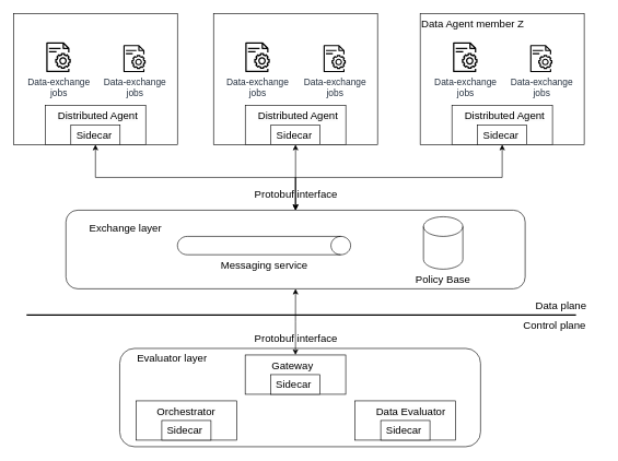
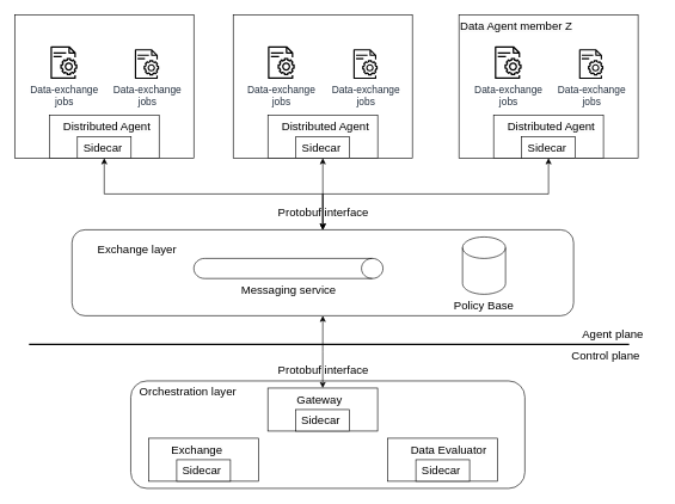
  <mxCell id="0" />
  <mxCell id="1" parent="0" />
  <mxCell id="2" value="" style="group" vertex="1" connectable="0" parent="1"><mxGeometry x="182" y="531" width="550" height="150" as="geometry" /></mxCell>
  <mxCell id="3" value="" style="rounded=1;whiteSpace=wrap;html=1;" vertex="1" parent="2"><mxGeometry width="550" height="150" as="geometry" /></mxCell>
- <mxCell id="4" value="&lt;font style=&quot;font-size: 16px;&quot;&gt;Evaluator layer&lt;/font&gt;" style="text;html=1;strokeColor=none;fillColor=none;align=center;verticalAlign=middle;whiteSpace=wrap;rounded=0;" vertex="1" parent="2"><mxGeometry width="160" height="30" as="geometry" /></mxCell>
+ <mxCell id="4" value="&lt;font style=&quot;font-size: 16px;&quot;&gt;Orchestration layer&lt;/font&gt;" style="text;html=1;strokeColor=none;fillColor=none;align=center;verticalAlign=middle;whiteSpace=wrap;rounded=0;" vertex="1" parent="2"><mxGeometry width="160" height="30" as="geometry" /></mxCell>
  <mxCell id="5" value="" style="rounded=0;whiteSpace=wrap;html=1;" vertex="1" parent="2"><mxGeometry x="191.25" y="10" width="153.24" height="60" as="geometry" /></mxCell>
  <mxCell id="6" value="&lt;font style=&quot;font-size: 16px;&quot;&gt;Sidecar&amp;nbsp;&lt;/font&gt;" style="rounded=0;whiteSpace=wrap;html=1;" vertex="1" parent="2"><mxGeometry x="230.37" y="40" width="75" height="30" as="geometry" /></mxCell>
  <mxCell id="7" value="&lt;span style=&quot;color: rgb(0, 0, 0); font-family: Helvetica; font-style: normal; font-variant-ligatures: normal; font-variant-caps: normal; font-weight: 400; letter-spacing: normal; orphans: 2; text-align: center; text-indent: 0px; text-transform: none; widows: 2; word-spacing: 0px; -webkit-text-stroke-width: 0px; background-color: rgb(251, 251, 251); text-decoration-thickness: initial; text-decoration-style: initial; text-decoration-color: initial; float: none; display: inline !important;&quot;&gt;&lt;font style=&quot;font-size: 16px;&quot;&gt;Gateway&lt;/font&gt;&lt;/span&gt;" style="text;whiteSpace=wrap;html=1;" vertex="1" parent="2"><mxGeometry x="230.37" y="10" width="128.38" height="40" as="geometry" /></mxCell>
  <mxCell id="8" value="" style="rounded=0;whiteSpace=wrap;html=1;" vertex="1" parent="2"><mxGeometry x="358.75" y="80" width="153.24" height="60" as="geometry" /></mxCell>
  <mxCell id="9" value="&lt;font style=&quot;font-size: 16px;&quot;&gt;Sidecar&amp;nbsp;&lt;/font&gt;" style="rounded=0;whiteSpace=wrap;html=1;" vertex="1" parent="2"><mxGeometry x="397.87" y="110" width="75" height="30" as="geometry" /></mxCell>
  <mxCell id="10" value="&lt;span style=&quot;color: rgb(0, 0, 0); font-family: Helvetica; font-style: normal; font-variant-ligatures: normal; font-variant-caps: normal; font-weight: 400; letter-spacing: normal; orphans: 2; text-align: center; text-indent: 0px; text-transform: none; widows: 2; word-spacing: 0px; -webkit-text-stroke-width: 0px; background-color: rgb(251, 251, 251); text-decoration-thickness: initial; text-decoration-style: initial; text-decoration-color: initial; float: none; display: inline !important;&quot;&gt;&lt;font style=&quot;font-size: 16px;&quot;&gt;Data Evaluator&lt;/font&gt;&lt;/span&gt;" style="text;whiteSpace=wrap;html=1;" vertex="1" parent="2"><mxGeometry x="388.75" y="80" width="128.38" height="40" as="geometry" /></mxCell>
  <mxCell id="11" value="" style="rounded=0;whiteSpace=wrap;html=1;" vertex="1" parent="2"><mxGeometry x="25" y="80" width="153.24" height="60" as="geometry" /></mxCell>
  <mxCell id="12" value="&lt;font style=&quot;font-size: 16px;&quot;&gt;Sidecar&amp;nbsp;&lt;/font&gt;" style="rounded=0;whiteSpace=wrap;html=1;" vertex="1" parent="2"><mxGeometry x="64.12" y="110" width="75" height="30" as="geometry" /></mxCell>
- <mxCell id="13" value="&lt;span style=&quot;color: rgb(0, 0, 0); font-family: Helvetica; font-style: normal; font-variant-ligatures: normal; font-variant-caps: normal; font-weight: 400; letter-spacing: normal; orphans: 2; text-align: center; text-indent: 0px; text-transform: none; widows: 2; word-spacing: 0px; -webkit-text-stroke-width: 0px; background-color: rgb(251, 251, 251); text-decoration-thickness: initial; text-decoration-style: initial; text-decoration-color: initial; float: none; display: inline !important;&quot;&gt;&lt;font style=&quot;font-size: 16px;&quot;&gt;Orchestrator&lt;/font&gt;&lt;/span&gt;" style="text;whiteSpace=wrap;html=1;" vertex="1" parent="2"><mxGeometry x="55" y="80" width="128.38" height="40" as="geometry" /></mxCell>
+ <mxCell id="13" value="&lt;span style=&quot;color: rgb(0, 0, 0); font-family: Helvetica; font-style: normal; font-variant-ligatures: normal; font-variant-caps: normal; font-weight: 400; letter-spacing: normal; orphans: 2; text-align: center; text-indent: 0px; text-transform: none; widows: 2; word-spacing: 0px; -webkit-text-stroke-width: 0px; background-color: rgb(251, 251, 251); text-decoration-thickness: initial; text-decoration-style: initial; text-decoration-color: initial; float: none; display: inline !important;&quot;&gt;&lt;font style=&quot;font-size: 16px;&quot;&gt;Exchange&lt;/font&gt;&lt;/span&gt;" style="text;whiteSpace=wrap;html=1;" vertex="1" parent="2"><mxGeometry x="55" y="80" width="128.38" height="40" as="geometry" /></mxCell>
  <mxCell id="14" value="" style="group" vertex="1" connectable="0" parent="1"><mxGeometry x="100" y="320" width="700" height="120" as="geometry" /></mxCell>
  <mxCell id="15" value="" style="rounded=1;whiteSpace=wrap;html=1;" vertex="1" parent="14"><mxGeometry width="700" height="120" as="geometry" /></mxCell>
  <mxCell id="16" value="&lt;font style=&quot;font-size: 16px;&quot;&gt;Exchange layer&lt;/font&gt;" style="text;html=1;strokeColor=none;fillColor=none;align=center;verticalAlign=middle;whiteSpace=wrap;rounded=0;" vertex="1" parent="14"><mxGeometry x="26" y="13" width="130" height="30" as="geometry" /></mxCell>
  <mxCell id="17" value="" style="group" vertex="1" connectable="0" parent="14"><mxGeometry x="510" y="10" width="130" height="110" as="geometry" /></mxCell>
  <mxCell id="18" value="" style="shape=cylinder3;whiteSpace=wrap;html=1;boundedLbl=1;backgroundOutline=1;size=15;" vertex="1" parent="17"><mxGeometry x="35" width="60" height="80" as="geometry" /></mxCell>
  <mxCell id="19" value="&lt;font style=&quot;font-size: 16px;&quot;&gt;Policy Base&lt;/font&gt;" style="text;html=1;strokeColor=none;fillColor=none;align=center;verticalAlign=middle;whiteSpace=wrap;rounded=0;" vertex="1" parent="17"><mxGeometry y="80" width="130" height="30" as="geometry" /></mxCell>
  <mxCell id="20" value="" style="group" vertex="1" connectable="0" parent="14"><mxGeometry x="170" y="40" width="264" height="59" as="geometry" /></mxCell>
  <mxCell id="21" value="" style="shape=cylinder3;whiteSpace=wrap;html=1;boundedLbl=1;backgroundOutline=1;size=15;rotation=90;" vertex="1" parent="20"><mxGeometry x="118" y="-118" width="28" height="264" as="geometry" /></mxCell>
  <mxCell id="22" value="&lt;font style=&quot;font-size: 16px;&quot;&gt;Messaging service&lt;/font&gt;" style="text;html=1;align=center;verticalAlign=middle;resizable=0;points=[];autosize=1;strokeColor=none;fillColor=none;" vertex="1" parent="20"><mxGeometry x="52" y="29" width="160" height="30" as="geometry" /></mxCell>
  <mxCell id="23" style="edgeStyle=orthogonalEdgeStyle;rounded=0;orthogonalLoop=1;jettySize=auto;html=1;startArrow=classic;startFill=1;" edge="1" parent="1" source="5" target="15"><mxGeometry relative="1" as="geometry" /></mxCell>
  <mxCell id="24" value="" style="group" vertex="1" connectable="0" parent="1"><mxGeometry x="20" y="20" width="250" height="200" as="geometry" /></mxCell>
  <mxCell id="25" value="" style="rounded=0;whiteSpace=wrap;html=1;" vertex="1" parent="24"><mxGeometry width="250" height="200" as="geometry" /></mxCell>
  <mxCell id="26" value="" style="rounded=0;whiteSpace=wrap;html=1;" vertex="1" parent="24"><mxGeometry x="48.38" y="140" width="153.24" height="60" as="geometry" /></mxCell>
  <mxCell id="27" value="&lt;font style=&quot;font-size: 16px;&quot;&gt;Sidecar&amp;nbsp;&lt;/font&gt;" style="rounded=0;whiteSpace=wrap;html=1;" vertex="1" parent="24"><mxGeometry x="87.5" y="170" width="75" height="30" as="geometry" /></mxCell>
  <mxCell id="28" value="&lt;font style=&quot;font-size: 14px;&quot;&gt;Data-exchange&lt;br&gt;jobs&lt;/font&gt;" style="sketch=0;outlineConnect=0;fontColor=#232F3E;gradientColor=none;fillColor=#000000;strokeColor=none;dashed=0;verticalLabelPosition=bottom;verticalAlign=top;align=center;html=1;fontSize=12;fontStyle=0;aspect=fixed;pointerEvents=1;shape=mxgraph.aws4.iot_device_jobs_resource;strokeWidth=1;" vertex="1" parent="24"><mxGeometry x="167.62" y="47.92" width="34" height="41.44" as="geometry" /></mxCell>
  <mxCell id="29" value="&lt;font style=&quot;font-size: 14px;&quot;&gt;Data-exchange&lt;br&gt;jobs&lt;/font&gt;" style="sketch=0;outlineConnect=0;fontColor=#232F3E;gradientColor=none;fillColor=#000000;strokeColor=none;dashed=0;verticalLabelPosition=bottom;verticalAlign=top;align=center;html=1;fontSize=12;fontStyle=0;aspect=fixed;pointerEvents=1;shape=mxgraph.aws4.iot_device_jobs_resource;strokeWidth=1;" vertex="1" parent="24"><mxGeometry x="50" y="43.65" width="37.5" height="45.71" as="geometry" /></mxCell>
  <mxCell id="30" value="&lt;span style=&quot;color: rgb(0, 0, 0); font-family: Helvetica; font-style: normal; font-variant-ligatures: normal; font-variant-caps: normal; font-weight: 400; letter-spacing: normal; orphans: 2; text-align: center; text-indent: 0px; text-transform: none; widows: 2; word-spacing: 0px; -webkit-text-stroke-width: 0px; background-color: rgb(251, 251, 251); text-decoration-thickness: initial; text-decoration-style: initial; text-decoration-color: initial; float: none; display: inline !important;&quot;&gt;&lt;font style=&quot;font-size: 16px;&quot;&gt;Distributed Agent&lt;/font&gt;&lt;/span&gt;" style="text;whiteSpace=wrap;html=1;" vertex="1" parent="24"><mxGeometry x="65.62" y="140" width="128.38" height="40" as="geometry" /></mxCell>
  <mxCell id="31" style="edgeStyle=orthogonalEdgeStyle;rounded=0;orthogonalLoop=1;jettySize=auto;html=1;startArrow=classic;startFill=1;" edge="1" parent="1" source="27" target="15"><mxGeometry relative="1" as="geometry" /></mxCell>
  <mxCell id="32" value="" style="endArrow=none;html=1;rounded=0;strokeWidth=2;entryX=0.75;entryY=0;entryDx=0;entryDy=0;" edge="1" parent="1" target="33"><mxGeometry width="50" height="50" relative="1" as="geometry"><mxPoint x="40" y="480" as="sourcePoint" /><mxPoint x="950" y="480" as="targetPoint" /></mxGeometry></mxCell>
  <mxCell id="33" value="&lt;font style=&quot;font-size: 16px;&quot;&gt;Control plane&lt;/font&gt;" style="text;html=1;strokeColor=none;fillColor=none;align=center;verticalAlign=middle;whiteSpace=wrap;rounded=0;" vertex="1" parent="1"><mxGeometry x="780" y="480" width="130" height="30" as="geometry" /></mxCell>
- <mxCell id="34" value="&lt;font style=&quot;font-size: 16px;&quot;&gt;Data plane&lt;/font&gt;" style="text;html=1;strokeColor=none;fillColor=none;align=center;verticalAlign=middle;whiteSpace=wrap;rounded=0;" vertex="1" parent="1"><mxGeometry x="790" y="450" width="130" height="30" as="geometry" /></mxCell>
+ <mxCell id="34" value="&lt;font style=&quot;font-size: 16px;&quot;&gt;Agent plane&lt;/font&gt;" style="text;html=1;strokeColor=none;fillColor=none;align=center;verticalAlign=middle;whiteSpace=wrap;rounded=0;" vertex="1" parent="1"><mxGeometry x="790" y="450" width="130" height="30" as="geometry" /></mxCell>
  <mxCell id="35" value="" style="group" vertex="1" connectable="0" parent="1"><mxGeometry x="325" y="20" width="250" height="200" as="geometry" /></mxCell>
  <mxCell id="36" value="" style="rounded=0;whiteSpace=wrap;html=1;" vertex="1" parent="35"><mxGeometry width="250" height="200" as="geometry" /></mxCell>
  <mxCell id="37" value="" style="rounded=0;whiteSpace=wrap;html=1;" vertex="1" parent="35"><mxGeometry x="48.38" y="140" width="153.24" height="60" as="geometry" /></mxCell>
  <mxCell id="38" value="&lt;font style=&quot;font-size: 16px;&quot;&gt;Sidecar&amp;nbsp;&lt;/font&gt;" style="rounded=0;whiteSpace=wrap;html=1;" vertex="1" parent="35"><mxGeometry x="87.5" y="170" width="75" height="30" as="geometry" /></mxCell>
  <mxCell id="39" value="&lt;font style=&quot;font-size: 14px;&quot;&gt;Data-exchange&lt;br&gt;jobs&lt;/font&gt;" style="sketch=0;outlineConnect=0;fontColor=#232F3E;gradientColor=none;fillColor=#000000;strokeColor=none;dashed=0;verticalLabelPosition=bottom;verticalAlign=top;align=center;html=1;fontSize=12;fontStyle=0;aspect=fixed;pointerEvents=1;shape=mxgraph.aws4.iot_device_jobs_resource;strokeWidth=1;" vertex="1" parent="35"><mxGeometry x="167.62" y="47.92" width="34" height="41.44" as="geometry" /></mxCell>
  <mxCell id="40" value="&lt;font style=&quot;font-size: 14px;&quot;&gt;Data-exchange&lt;br&gt;jobs&lt;/font&gt;" style="sketch=0;outlineConnect=0;fontColor=#232F3E;gradientColor=none;fillColor=#000000;strokeColor=none;dashed=0;verticalLabelPosition=bottom;verticalAlign=top;align=center;html=1;fontSize=12;fontStyle=0;aspect=fixed;pointerEvents=1;shape=mxgraph.aws4.iot_device_jobs_resource;strokeWidth=1;" vertex="1" parent="35"><mxGeometry x="48.38" y="43.65" width="37.5" height="45.71" as="geometry" /></mxCell>
  <mxCell id="41" value="&lt;span style=&quot;color: rgb(0, 0, 0); font-family: Helvetica; font-style: normal; font-variant-ligatures: normal; font-variant-caps: normal; font-weight: 400; letter-spacing: normal; orphans: 2; text-align: center; text-indent: 0px; text-transform: none; widows: 2; word-spacing: 0px; -webkit-text-stroke-width: 0px; background-color: rgb(251, 251, 251); text-decoration-thickness: initial; text-decoration-style: initial; text-decoration-color: initial; float: none; display: inline !important;&quot;&gt;&lt;font style=&quot;font-size: 16px;&quot;&gt;Distributed Agent&lt;/font&gt;&lt;/span&gt;" style="text;whiteSpace=wrap;html=1;" vertex="1" parent="35"><mxGeometry x="65.62" y="140" width="128.38" height="40" as="geometry" /></mxCell>
  <mxCell id="42" value="" style="group" vertex="1" connectable="0" parent="1"><mxGeometry x="640" y="20" width="250" height="200" as="geometry" /></mxCell>
  <mxCell id="43" value="" style="rounded=0;whiteSpace=wrap;html=1;" vertex="1" parent="42"><mxGeometry width="250" height="200" as="geometry" /></mxCell>
  <mxCell id="44" value="" style="rounded=0;whiteSpace=wrap;html=1;" vertex="1" parent="42"><mxGeometry x="48.38" y="140" width="153.24" height="60" as="geometry" /></mxCell>
  <mxCell id="45" value="&lt;font style=&quot;font-size: 16px;&quot;&gt;Sidecar&amp;nbsp;&lt;/font&gt;" style="rounded=0;whiteSpace=wrap;html=1;" vertex="1" parent="42"><mxGeometry x="87.5" y="170" width="75" height="30" as="geometry" /></mxCell>
  <mxCell id="46" value="&lt;font style=&quot;font-size: 14px;&quot;&gt;Data-exchange&lt;br&gt;jobs&lt;/font&gt;" style="sketch=0;outlineConnect=0;fontColor=#232F3E;gradientColor=none;fillColor=#000000;strokeColor=none;dashed=0;verticalLabelPosition=bottom;verticalAlign=top;align=center;html=1;fontSize=12;fontStyle=0;aspect=fixed;pointerEvents=1;shape=mxgraph.aws4.iot_device_jobs_resource;strokeWidth=1;" vertex="1" parent="42"><mxGeometry x="167.62" y="47.92" width="34" height="41.44" as="geometry" /></mxCell>
  <mxCell id="47" value="&lt;span style=&quot;color: rgb(0, 0, 0); font-family: Helvetica; font-style: normal; font-variant-ligatures: normal; font-variant-caps: normal; font-weight: 400; letter-spacing: normal; orphans: 2; text-align: center; text-indent: 0px; text-transform: none; widows: 2; word-spacing: 0px; -webkit-text-stroke-width: 0px; background-color: rgb(251, 251, 251); text-decoration-thickness: initial; text-decoration-style: initial; text-decoration-color: initial; float: none; display: inline !important;&quot;&gt;&lt;font style=&quot;font-size: 16px;&quot;&gt;Data Agent member Z&lt;/font&gt;&lt;/span&gt;" style="text;whiteSpace=wrap;html=1;" vertex="1" parent="42"><mxGeometry width="180" height="40" as="geometry" /></mxCell>
  <mxCell id="48" value="&lt;font style=&quot;font-size: 14px;&quot;&gt;Data-exchange&lt;br&gt;jobs&lt;/font&gt;" style="sketch=0;outlineConnect=0;fontColor=#232F3E;gradientColor=none;fillColor=#000000;strokeColor=none;dashed=0;verticalLabelPosition=bottom;verticalAlign=top;align=center;html=1;fontSize=12;fontStyle=0;aspect=fixed;pointerEvents=1;shape=mxgraph.aws4.iot_device_jobs_resource;strokeWidth=1;" vertex="1" parent="42"><mxGeometry x="50" y="43.65" width="37.5" height="45.71" as="geometry" /></mxCell>
  <mxCell id="49" value="&lt;span style=&quot;color: rgb(0, 0, 0); font-family: Helvetica; font-style: normal; font-variant-ligatures: normal; font-variant-caps: normal; font-weight: 400; letter-spacing: normal; orphans: 2; text-align: center; text-indent: 0px; text-transform: none; widows: 2; word-spacing: 0px; -webkit-text-stroke-width: 0px; background-color: rgb(251, 251, 251); text-decoration-thickness: initial; text-decoration-style: initial; text-decoration-color: initial; float: none; display: inline !important;&quot;&gt;&lt;font style=&quot;font-size: 16px;&quot;&gt;Distributed Agent&lt;/font&gt;&lt;/span&gt;" style="text;whiteSpace=wrap;html=1;" vertex="1" parent="42"><mxGeometry x="65.62" y="140" width="128.38" height="40" as="geometry" /></mxCell>
  <mxCell id="50" style="edgeStyle=orthogonalEdgeStyle;rounded=0;orthogonalLoop=1;jettySize=auto;html=1;startArrow=classic;startFill=1;" edge="1" parent="1" source="38" target="15"><mxGeometry relative="1" as="geometry" /></mxCell>
  <mxCell id="51" style="edgeStyle=orthogonalEdgeStyle;rounded=0;orthogonalLoop=1;jettySize=auto;html=1;startArrow=classic;startFill=1;" edge="1" parent="1" source="43" target="15"><mxGeometry relative="1" as="geometry" /></mxCell>
  <mxCell id="52" value="&lt;font style=&quot;font-size: 16px;&quot;&gt;Protobuf interface&lt;/font&gt;" style="text;html=1;strokeColor=none;fillColor=none;align=center;verticalAlign=middle;whiteSpace=wrap;rounded=0;" vertex="1" parent="1"><mxGeometry x="386" y="280" width="130" height="30" as="geometry" /></mxCell>
  <mxCell id="53" value="&lt;font style=&quot;font-size: 16px;&quot;&gt;Protobuf interface&lt;/font&gt;" style="text;html=1;strokeColor=none;fillColor=none;align=center;verticalAlign=middle;whiteSpace=wrap;rounded=0;" vertex="1" parent="1"><mxGeometry x="386" y="500" width="130" height="30" as="geometry" /></mxCell>
